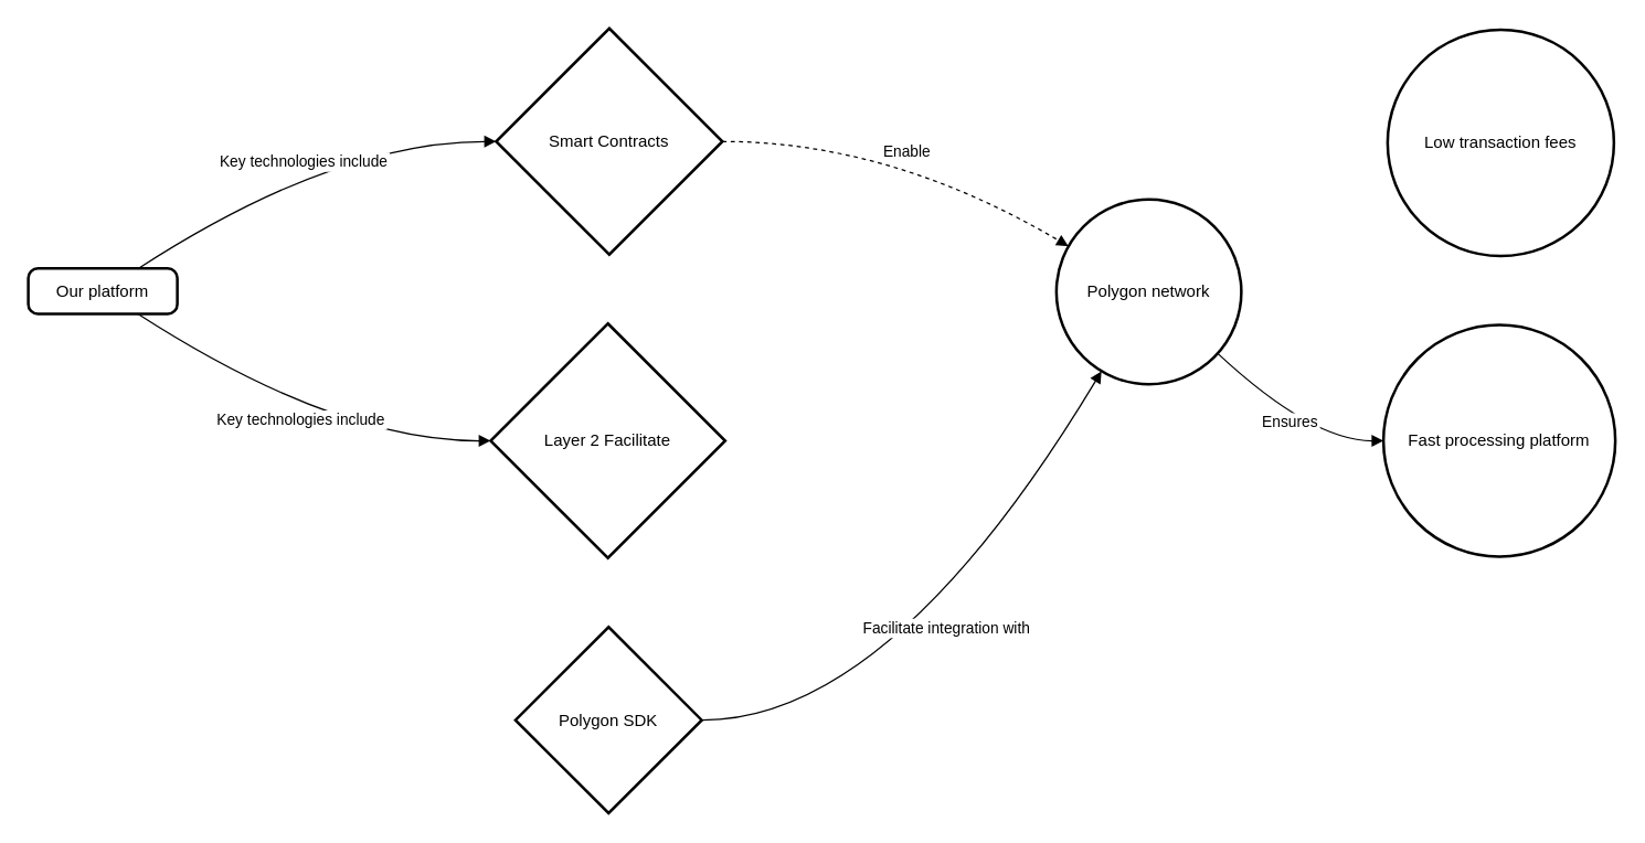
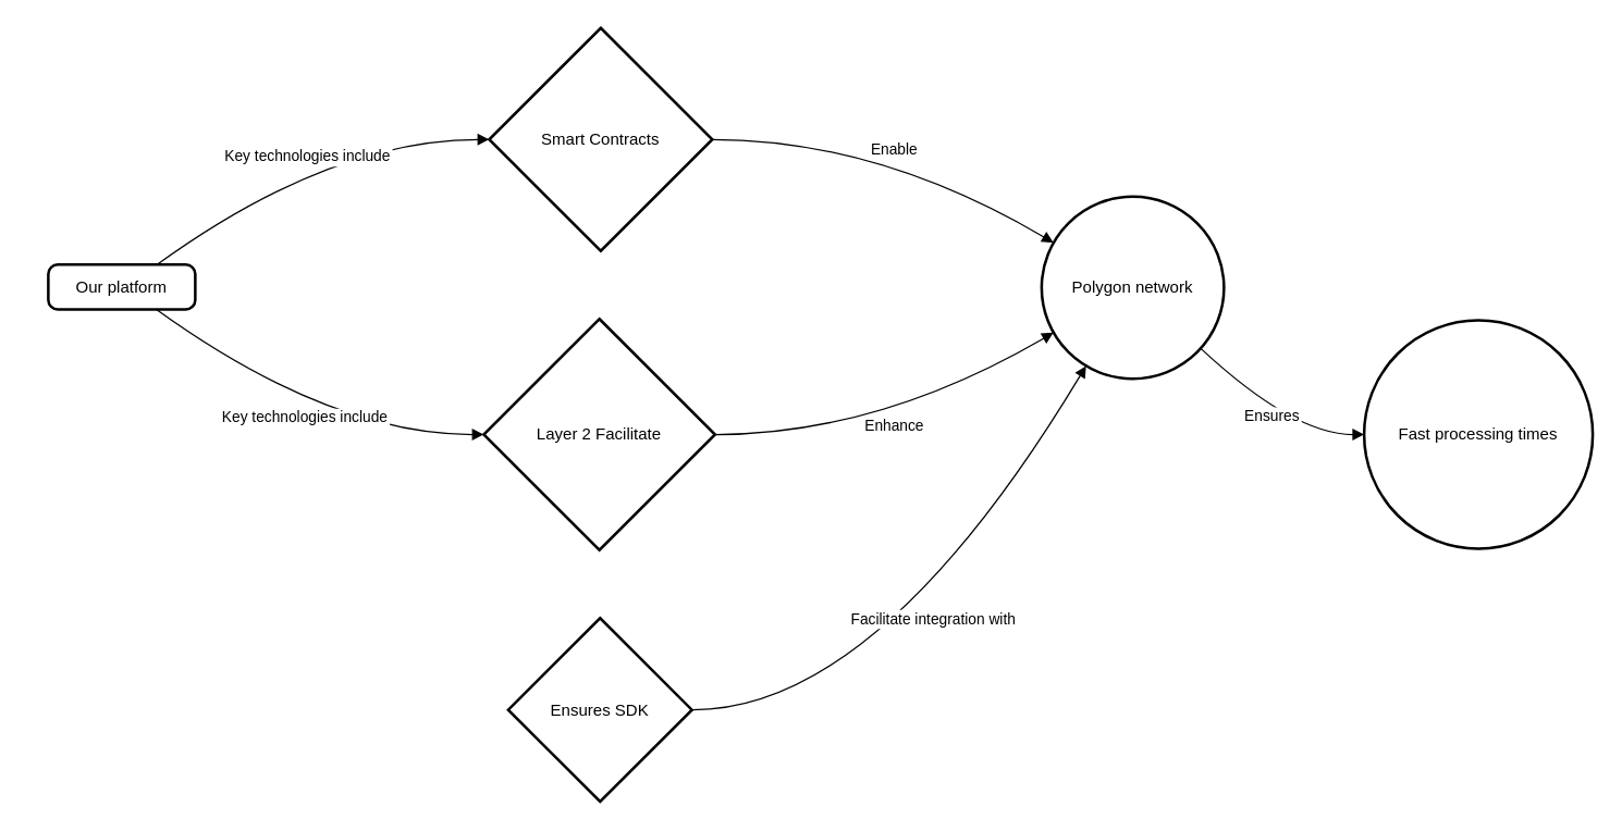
  <mxCell id="0" />
  <mxCell id="1" parent="0" />
- <mxCell id="2" value="Our platform" style="rounded=1;absoluteArcSize=1;arcSize=14;whiteSpace=wrap;strokeWidth=2;" vertex="1" parent="1"><mxGeometry y="194" width="108" height="33" as="geometry" x="20" /></mxCell>
+ <mxCell id="2" value="Our platform" style="rounded=1;absoluteArcSize=1;arcSize=14;whiteSpace=wrap;strokeWidth=2;" vertex="1" parent="1"><mxGeometry x="35" y="194" width="108" height="33" as="geometry" /></mxCell>
  <mxCell id="3" value="Polygon network" style="ellipse;aspect=fixed;strokeWidth=2;whiteSpace=wrap;" vertex="1" parent="1"><mxGeometry x="765" y="144" width="134" height="134" as="geometry" /></mxCell>
- <mxCell id="4" value="Low transaction fees" style="ellipse;aspect=fixed;strokeWidth=2;whiteSpace=wrap;" vertex="1" parent="1"><mxGeometry x="1005" y="21" width="164" height="164" as="geometry" /></mxCell>
- <mxCell id="5" value="Fast processing platform" style="ellipse;aspect=fixed;strokeWidth=2;whiteSpace=wrap;" vertex="1" parent="1"><mxGeometry x="1002" y="235" width="168" height="168" as="geometry" /></mxCell>
+ <mxCell id="5" value="Fast processing times" style="ellipse;aspect=fixed;strokeWidth=2;whiteSpace=wrap;" vertex="1" parent="1"><mxGeometry x="1002" y="235" width="168" height="168" as="geometry" /></mxCell>
  <mxCell id="6" value="Smart Contracts" style="rhombus;strokeWidth=2;whiteSpace=wrap;" vertex="1" parent="1"><mxGeometry x="359" y="20" width="164" height="164" as="geometry" /></mxCell>
  <mxCell id="7" value="Layer 2 Facilitate" style="rhombus;strokeWidth=2;whiteSpace=wrap;" vertex="1" parent="1"><mxGeometry x="355" y="234" width="170" height="170" as="geometry" /></mxCell>
- <mxCell id="8" value="Polygon SDK" style="rhombus;strokeWidth=2;whiteSpace=wrap;" vertex="1" parent="1"><mxGeometry x="373" y="454" width="135" height="135" as="geometry" /></mxCell>
+ <mxCell id="8" value="Ensures SDK" style="rhombus;strokeWidth=2;whiteSpace=wrap;" vertex="1" parent="1"><mxGeometry x="373" y="454" width="135" height="135" as="geometry" /></mxCell>
  <mxCell id="9" value="Ensures" style="curved=1;startArrow=none;endArrow=block;exitX=1;exitY=0.95;entryX=0;entryY=0.5;" edge="1" parent="1" source="3" target="5"><mxGeometry relative="1" as="geometry"><Array as="points"><mxPoint x="950" y="319" /></Array></mxGeometry></mxCell>
  <mxCell id="10" value="Key technologies include" style="curved=1;startArrow=none;endArrow=block;exitX=0.74;exitY=0;entryX=0;entryY=0.5;" edge="1" parent="1" source="2" target="6"><mxGeometry relative="1" as="geometry"><Array as="points"><mxPoint x="242" y="102" /></Array></mxGeometry></mxCell>
  <mxCell id="11" value="Key technologies include" style="curved=1;startArrow=none;endArrow=block;exitX=0.74;exitY=1.01;entryX=0;entryY=0.5;" edge="1" parent="1" source="2" target="7"><mxGeometry relative="1" as="geometry"><Array as="points"><mxPoint x="242" y="319" /></Array></mxGeometry></mxCell>
- <mxCell id="12" value="Enable" style="curved=1;startArrow=none;endArrow=block;exitX=1;exitY=0.5;entryX=0;entryY=0.21;dashed=1;" edge="1" parent="1" source="6" target="3"><mxGeometry relative="1" as="geometry"><Array as="points"><mxPoint x="645" y="102" /></Array></mxGeometry></mxCell>
+ <mxCell id="12" value="Enable" style="curved=1;startArrow=none;endArrow=block;exitX=1;exitY=0.5;entryX=0;entryY=0.21;" edge="1" parent="1" source="6" target="3"><mxGeometry relative="1" as="geometry"><Array as="points"><mxPoint x="645" y="102" /></Array></mxGeometry></mxCell>
+ <mxCell id="13" value="Enhance" style="curved=1;startArrow=none;endArrow=block;exitX=1;exitY=0.5;entryX=0;entryY=0.79;" edge="1" parent="1" source="7" target="3"><mxGeometry relative="1" as="geometry"><Array as="points"><mxPoint x="645" y="319" /></Array></mxGeometry></mxCell>
  <mxCell id="14" value="Facilitate integration with" style="curved=1;startArrow=none;endArrow=block;exitX=1;exitY=0.5;entryX=0.2;entryY=1;" edge="1" parent="1" source="8" target="3"><mxGeometry relative="1" as="geometry"><Array as="points"><mxPoint x="645" y="522" /></Array></mxGeometry></mxCell>
